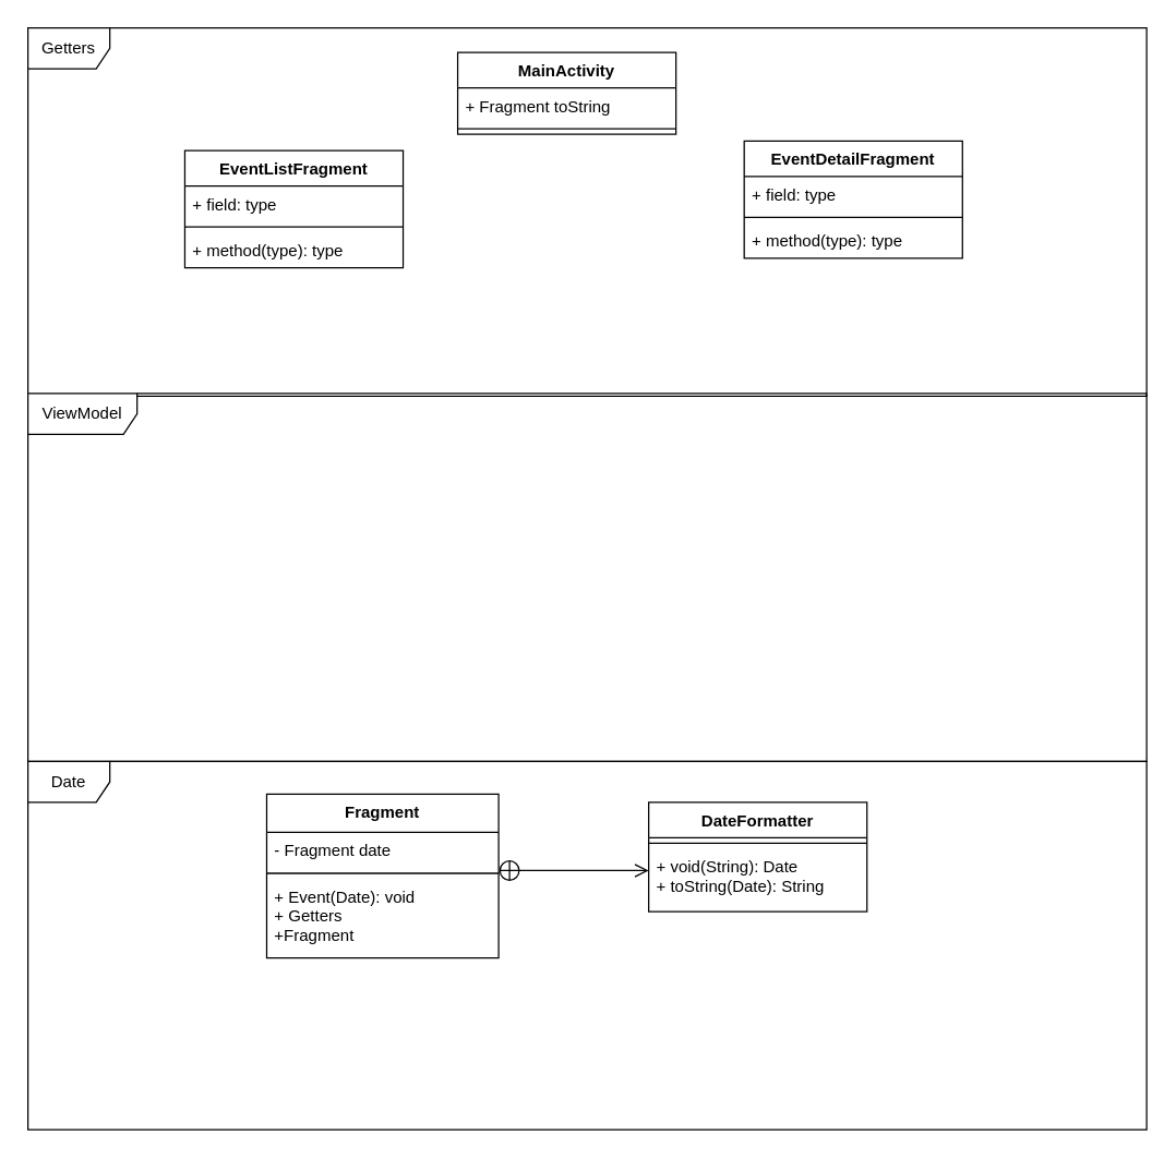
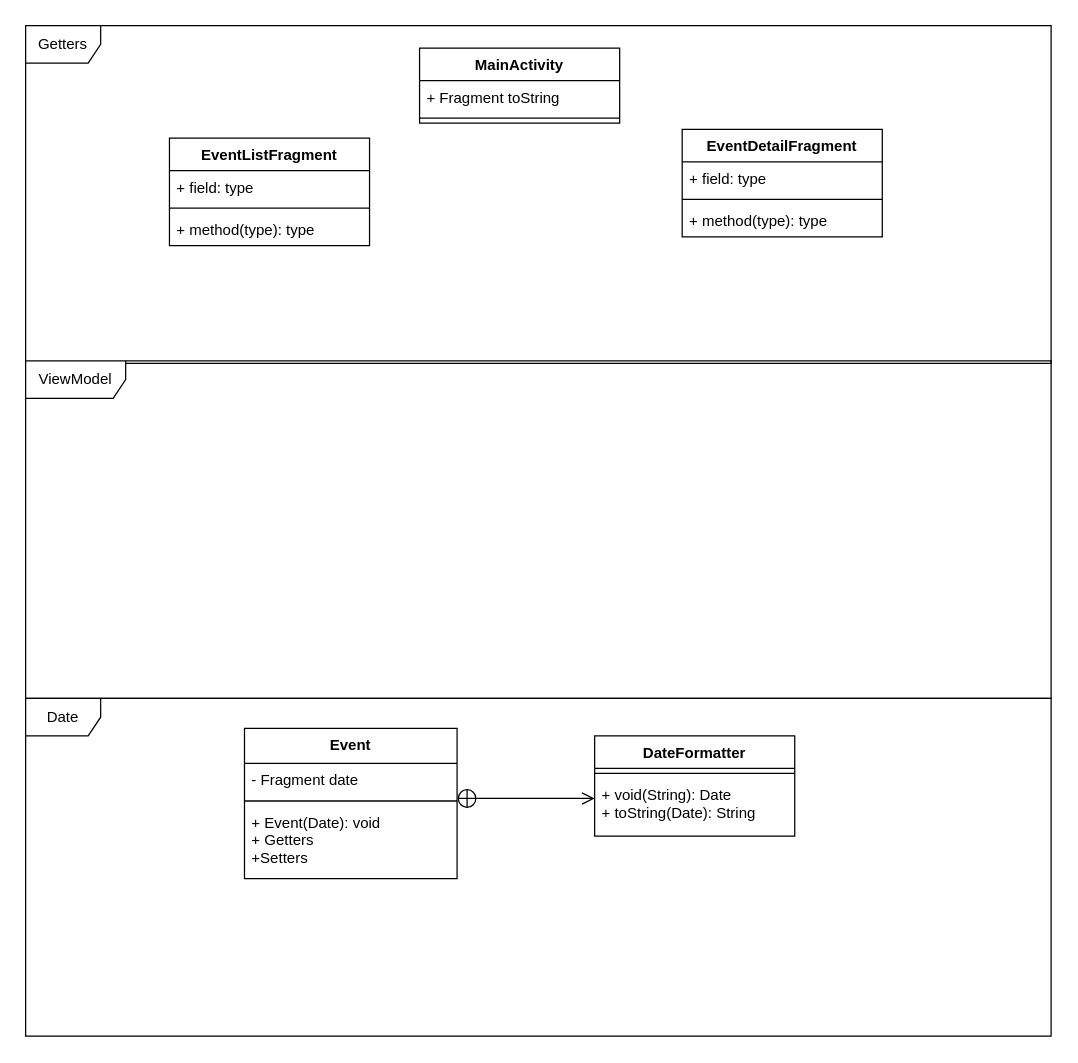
  <mxCell id="0" />
  <mxCell id="1" parent="0" />
  <mxCell id="2" value="Date" style="shape=umlFrame;whiteSpace=wrap;html=1;" vertex="1" parent="1"><mxGeometry x="20" y="558" width="820" height="270" as="geometry" /></mxCell>
  <mxCell id="3" value="Getters" style="shape=umlFrame;whiteSpace=wrap;html=1;" vertex="1" parent="1"><mxGeometry x="20" y="20" width="820" height="270" as="geometry" /></mxCell>
  <mxCell id="4" value="ViewModel" style="shape=umlFrame;whiteSpace=wrap;html=1;width=80;height=30;" vertex="1" parent="1"><mxGeometry x="20" y="288" width="820" height="270" as="geometry" /></mxCell>
- <mxCell id="5" value="Fragment" style="swimlane;fontStyle=1;align=center;verticalAlign=top;childLayout=stackLayout;horizontal=1;startSize=28;horizontalStack=0;resizeParent=1;resizeParentMax=0;resizeLast=0;collapsible=1;marginBottom=0;" vertex="1" parent="1"><mxGeometry x="195" y="582" width="170" height="120" as="geometry" /></mxCell>
+ <mxCell id="5" value="Event" style="swimlane;fontStyle=1;align=center;verticalAlign=top;childLayout=stackLayout;horizontal=1;startSize=28;horizontalStack=0;resizeParent=1;resizeParentMax=0;resizeLast=0;collapsible=1;marginBottom=0;" vertex="1" parent="1"><mxGeometry x="195" y="582" width="170" height="120" as="geometry" /></mxCell>
  <mxCell id="6" value="- Fragment date" style="text;strokeColor=none;fillColor=none;align=left;verticalAlign=top;spacingLeft=4;spacingRight=4;overflow=hidden;rotatable=0;points=[[0,0.5],[1,0.5]];portConstraint=eastwest;" vertex="1" parent="5"><mxGeometry y="28" width="170" height="26" as="geometry" /></mxCell>
  <mxCell id="7" value="" style="line;strokeWidth=1;fillColor=none;align=left;verticalAlign=middle;spacingTop=-1;spacingLeft=3;spacingRight=3;rotatable=0;labelPosition=right;points=[];portConstraint=eastwest;" vertex="1" parent="5"><mxGeometry y="54" width="170" height="8" as="geometry" /></mxCell>
- <mxCell id="8" value="+ Event(Date): void&#10;+ Getters&#10;+Fragment" style="text;strokeColor=none;fillColor=none;align=left;verticalAlign=top;spacingLeft=4;spacingRight=4;overflow=hidden;rotatable=0;points=[[0,0.5],[1,0.5]];portConstraint=eastwest;" vertex="1" parent="5"><mxGeometry y="62" width="170" height="58" as="geometry" /></mxCell>
+ <mxCell id="8" value="+ Event(Date): void&#10;+ Getters&#10;+Setters" style="text;strokeColor=none;fillColor=none;align=left;verticalAlign=top;spacingLeft=4;spacingRight=4;overflow=hidden;rotatable=0;points=[[0,0.5],[1,0.5]];portConstraint=eastwest;" vertex="1" parent="5"><mxGeometry y="62" width="170" height="58" as="geometry" /></mxCell>
  <mxCell id="9" value="DateFormatter" style="swimlane;fontStyle=1;align=center;verticalAlign=top;childLayout=stackLayout;horizontal=1;startSize=26;horizontalStack=0;resizeParent=1;resizeParentMax=0;resizeLast=0;collapsible=1;marginBottom=0;" vertex="1" parent="1"><mxGeometry x="475" y="588" width="160" height="80" as="geometry" /></mxCell>
  <mxCell id="10" value="" style="line;strokeWidth=1;fillColor=none;align=left;verticalAlign=middle;spacingTop=-1;spacingLeft=3;spacingRight=3;rotatable=0;labelPosition=right;points=[];portConstraint=eastwest;" vertex="1" parent="9"><mxGeometry y="26" width="160" height="8" as="geometry" /></mxCell>
  <mxCell id="11" value="+ void(String): Date&#10;+ toString(Date): String" style="text;strokeColor=none;fillColor=none;align=left;verticalAlign=top;spacingLeft=4;spacingRight=4;overflow=hidden;rotatable=0;points=[[0,0.5],[1,0.5]];portConstraint=eastwest;" vertex="1" parent="9"><mxGeometry y="34" width="160" height="46" as="geometry" /></mxCell>
  <mxCell id="12" value="" style="endArrow=open;startArrow=circlePlus;endFill=0;startFill=0;endSize=8;html=1;" edge="1" parent="1"><mxGeometry width="160" relative="1" as="geometry"><mxPoint x="365" y="638" as="sourcePoint" /><mxPoint x="475" y="638" as="targetPoint" /></mxGeometry></mxCell>
  <mxCell id="13" value="MainActivity" style="swimlane;fontStyle=1;align=center;verticalAlign=top;childLayout=stackLayout;horizontal=1;startSize=26;horizontalStack=0;resizeParent=1;resizeParentMax=0;resizeLast=0;collapsible=1;marginBottom=0;" vertex="1" parent="1"><mxGeometry x="335" y="38" width="160" height="60" as="geometry" /></mxCell>
  <mxCell id="14" value="+ Fragment toString" style="text;strokeColor=none;fillColor=none;align=left;verticalAlign=top;spacingLeft=4;spacingRight=4;overflow=hidden;rotatable=0;points=[[0,0.5],[1,0.5]];portConstraint=eastwest;" vertex="1" parent="13"><mxGeometry y="26" width="160" height="26" as="geometry" /></mxCell>
  <mxCell id="15" value="" style="line;strokeWidth=1;fillColor=none;align=left;verticalAlign=middle;spacingTop=-1;spacingLeft=3;spacingRight=3;rotatable=0;labelPosition=right;points=[];portConstraint=eastwest;" vertex="1" parent="13"><mxGeometry y="52" width="160" height="8" as="geometry" /></mxCell>
  <mxCell id="16" value="EventListFragment" style="swimlane;fontStyle=1;align=center;verticalAlign=top;childLayout=stackLayout;horizontal=1;startSize=26;horizontalStack=0;resizeParent=1;resizeParentMax=0;resizeLast=0;collapsible=1;marginBottom=0;" vertex="1" parent="1"><mxGeometry x="135" y="110" width="160" height="86" as="geometry" /></mxCell>
  <mxCell id="17" value="+ field: type" style="text;strokeColor=none;fillColor=none;align=left;verticalAlign=top;spacingLeft=4;spacingRight=4;overflow=hidden;rotatable=0;points=[[0,0.5],[1,0.5]];portConstraint=eastwest;" vertex="1" parent="16"><mxGeometry y="26" width="160" height="26" as="geometry" /></mxCell>
  <mxCell id="18" value="" style="line;strokeWidth=1;fillColor=none;align=left;verticalAlign=middle;spacingTop=-1;spacingLeft=3;spacingRight=3;rotatable=0;labelPosition=right;points=[];portConstraint=eastwest;" vertex="1" parent="16"><mxGeometry y="52" width="160" height="8" as="geometry" /></mxCell>
  <mxCell id="19" value="+ method(type): type" style="text;strokeColor=none;fillColor=none;align=left;verticalAlign=top;spacingLeft=4;spacingRight=4;overflow=hidden;rotatable=0;points=[[0,0.5],[1,0.5]];portConstraint=eastwest;" vertex="1" parent="16"><mxGeometry y="60" width="160" height="26" as="geometry" /></mxCell>
  <mxCell id="20" value="EventDetailFragment" style="swimlane;fontStyle=1;align=center;verticalAlign=top;childLayout=stackLayout;horizontal=1;startSize=26;horizontalStack=0;resizeParent=1;resizeParentMax=0;resizeLast=0;collapsible=1;marginBottom=0;" vertex="1" parent="1"><mxGeometry x="545" y="103" width="160" height="86" as="geometry" /></mxCell>
  <mxCell id="21" value="+ field: type" style="text;strokeColor=none;fillColor=none;align=left;verticalAlign=top;spacingLeft=4;spacingRight=4;overflow=hidden;rotatable=0;points=[[0,0.5],[1,0.5]];portConstraint=eastwest;" vertex="1" parent="20"><mxGeometry y="26" width="160" height="26" as="geometry" /></mxCell>
  <mxCell id="22" value="" style="line;strokeWidth=1;fillColor=none;align=left;verticalAlign=middle;spacingTop=-1;spacingLeft=3;spacingRight=3;rotatable=0;labelPosition=right;points=[];portConstraint=eastwest;" vertex="1" parent="20"><mxGeometry y="52" width="160" height="8" as="geometry" /></mxCell>
  <mxCell id="23" value="+ method(type): type" style="text;strokeColor=none;fillColor=none;align=left;verticalAlign=top;spacingLeft=4;spacingRight=4;overflow=hidden;rotatable=0;points=[[0,0.5],[1,0.5]];portConstraint=eastwest;" vertex="1" parent="20"><mxGeometry y="60" width="160" height="26" as="geometry" /></mxCell>
